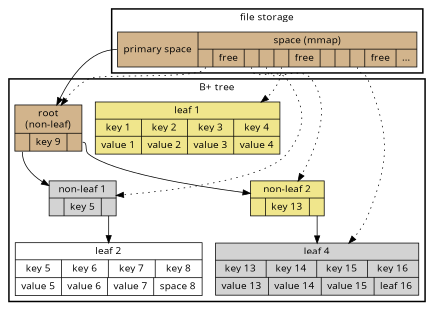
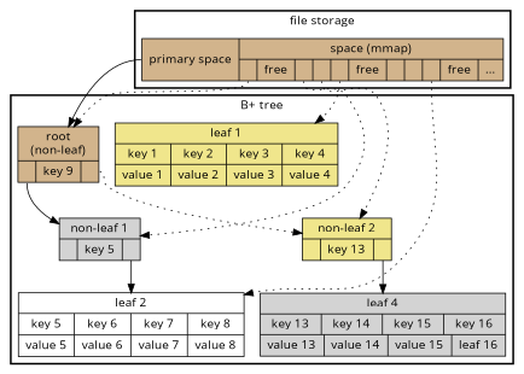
  digraph {
    fontname="Open Sans"
    node [fillcolor=tan fontname="Open Sans" shape=record style=filled]
    edge [fontname="Open Sans" tailport=p2]
    n1 [label="{root\n(non-leaf)|{<p1>|key 9|<p2>}}"]
    n2 [fillcolor=lightgrey label="{non-leaf 1|{<p1>|key 5|<p2>}}"]
    n3 [fillcolor=khaki label="{non-leaf 2|{<p1>|key 13|<p2>}}"]
    n4 [fillcolor=khaki label="{leaf 1|{key 1|key 2|key 3|key 4}|{value 1|value 2|value 3|value 4}}"]
-   n5 [fillcolor=white label="{leaf 2|{key 5|key 6|key 7|key 8}|{value 5|value 6|value 7|space 8}}"]
+   n5 [fillcolor=white label="{leaf 2|{key 5|key 6|key 7|key 8}|{value 5|value 6|value 7|value 8}}"]
    n6 [fillcolor=lightgrey label="{leaf 4|{key 13|key 14|key 15|key 16}|{value 13|value 14|value 15|leaf 16}}"]
    n7 [label="<p1>primary space|{space (mmap)|{<p2>|free|<p3>|<p4>|<p5>|free|<p6>|<p7>|<p8>|free|...}}"]
    subgraph cluster_1 {
      label="B+ tree"
      style=bold
      n1
      n2
      n3
      n4
      n5
      n6
    }
    subgraph cluster_2 {
      label="file storage"
      style=bold
      n7
    }
    n1 -> n2 [tailport=p1]
-   n1 -> n3
+   n1 -> n3 [style=dotted]
    n2 -> n5
    n3 -> n6
    n7 -> n1 [tailport=p1]
    n7 -> n1 [style=dotted]
    n7 -> n2 [style=dotted tailport=p3]
    n7 -> n3 [style=dotted tailport=p4]
    n7 -> n4 [style=dotted tailport=p5]
-   n7 -> n6 [style=dotted tailport=p8]
+   n7 -> n5 [style=dotted tailport=p8]
  }
